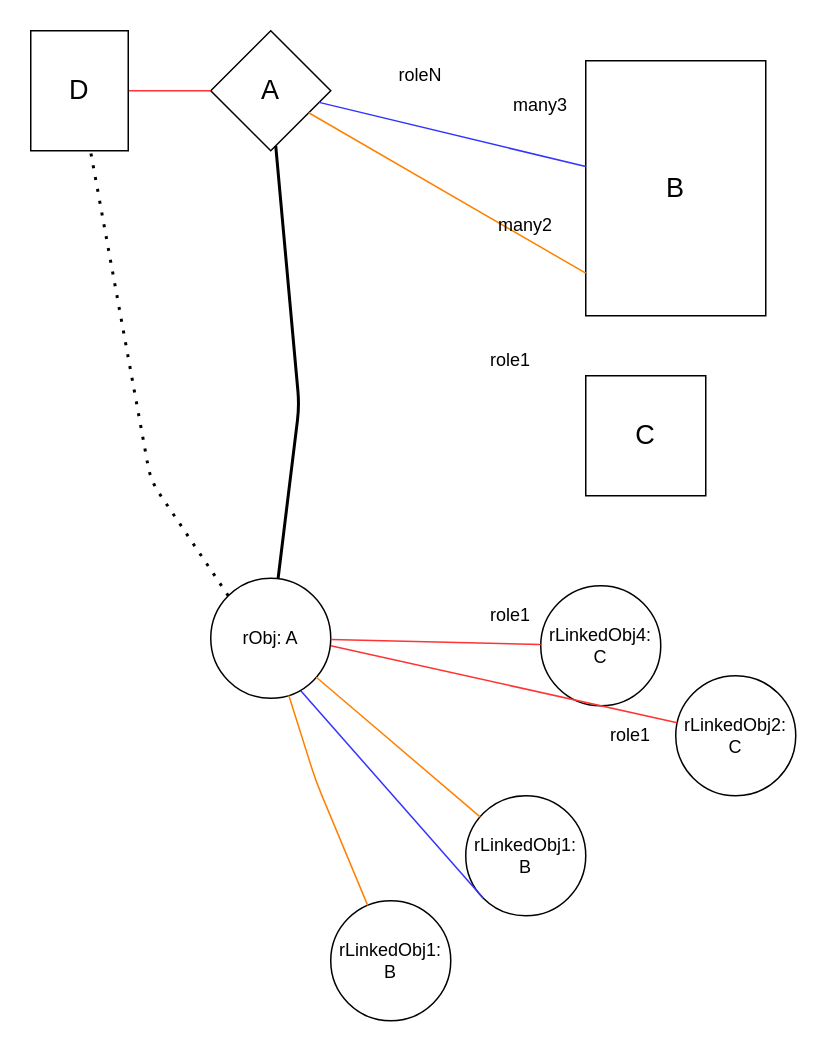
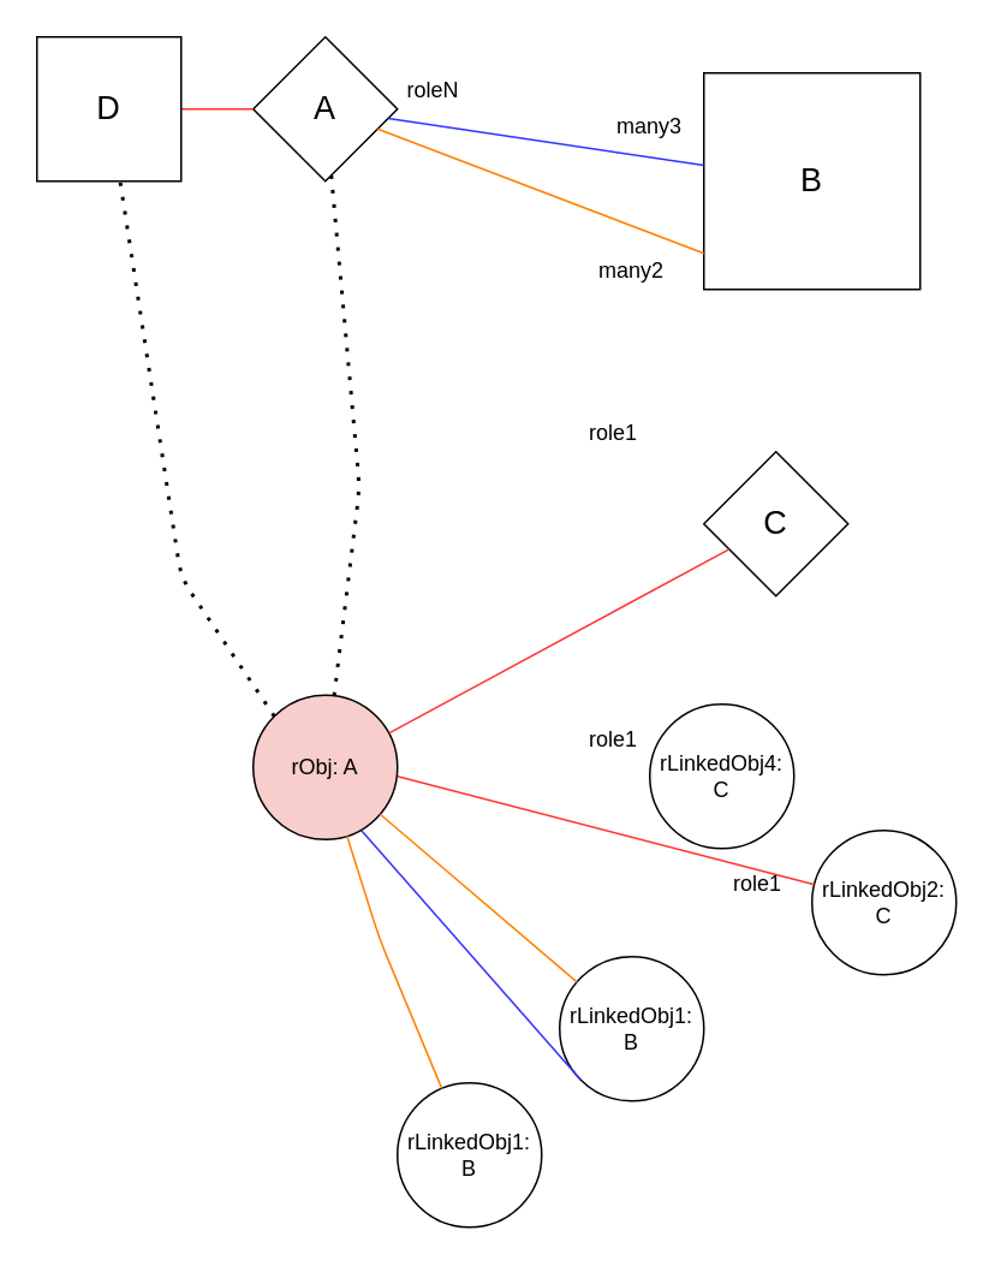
  <mxCell id="0" />
  <mxCell id="1" parent="0" />
  <mxCell id="2" value="&lt;font style=&quot;font-size: 18px&quot;&gt;A&lt;/font&gt;" style="rhombus;whiteSpace=wrap;html=1;aspect=fixed;" vertex="1" parent="1"><mxGeometry x="140" y="20" width="80" height="80" as="geometry" /></mxCell>
- <mxCell id="3" value="&lt;font style=&quot;font-size: 18px&quot;&gt;B&lt;/font&gt;" style="whiteSpace=wrap;html=1;aspect=fixed;" vertex="1" parent="1"><mxGeometry x="390" y="40" width="120" height="170" as="geometry" /></mxCell>
- <mxCell id="4" value="&lt;font style=&quot;font-size: 18px&quot;&gt;C&lt;/font&gt;" style="whiteSpace=wrap;html=1;aspect=fixed;" vertex="1" parent="1"><mxGeometry x="390" y="250" width="80" height="80" as="geometry" /></mxCell>
+ <mxCell id="3" value="&lt;font style=&quot;font-size: 18px&quot;&gt;B&lt;/font&gt;" style="whiteSpace=wrap;html=1;aspect=fixed;" vertex="1" parent="1"><mxGeometry x="390" y="40" width="120" height="120" as="geometry" /></mxCell>
+ <mxCell id="4" value="&lt;font style=&quot;font-size: 18px&quot;&gt;C&lt;/font&gt;" style="rhombus;whiteSpace=wrap;html=1;aspect=fixed;" vertex="1" parent="1"><mxGeometry x="390" y="250" width="80" height="80" as="geometry" /></mxCell>
  <mxCell id="5" value="" style="endArrow=none;html=1;strokeColor=#3333FF;" edge="1" parent="1" source="2" target="3"><mxGeometry width="50" height="50" relative="1" as="geometry"><mxPoint x="380" y="300" as="sourcePoint" /><mxPoint x="430" y="250" as="targetPoint" /></mxGeometry></mxCell>
  <mxCell id="6" value="" style="endArrow=none;html=1;entryX=0;entryY=0.833;entryDx=0;entryDy=0;entryPerimeter=0;strokeColor=#FF8000;" edge="1" parent="1" source="2" target="3"><mxGeometry width="50" height="50" relative="1" as="geometry"><mxPoint x="380" y="300" as="sourcePoint" /><mxPoint x="410" y="120" as="targetPoint" /></mxGeometry></mxCell>
  <mxCell id="7" value="" style="endArrow=none;html=1;strokeColor=#FF3333;endSize=6;" edge="1" parent="1" source="2" target="19"><mxGeometry width="50" height="50" relative="1" as="geometry"><mxPoint x="380" y="300" as="sourcePoint" /><mxPoint x="430" y="250" as="targetPoint" /></mxGeometry></mxCell>
- <mxCell id="8" value="rObj: A" style="ellipse;whiteSpace=wrap;html=1;aspect=fixed;" vertex="1" parent="1"><mxGeometry x="140" y="385" width="80" height="80" as="geometry" /></mxCell>
- <mxCell id="9" value="" style="endArrow=none;dashed=0;html=1;dashPattern=1 3;strokeWidth=2;" edge="1" parent="1" source="8" target="2"><mxGeometry width="50" height="50" relative="1" as="geometry"><mxPoint x="380" y="300" as="sourcePoint" /><mxPoint x="430" y="250" as="targetPoint" /><Array as="points"><mxPoint x="199" y="270" /></Array></mxGeometry></mxCell>
+ <mxCell id="8" value="rObj: A" style="ellipse;whiteSpace=wrap;html=1;aspect=fixed;fillColor=#f8cecc;" vertex="1" parent="1"><mxGeometry x="140" y="385" width="80" height="80" as="geometry" /></mxCell>
+ <mxCell id="9" value="" style="endArrow=none;dashed=1;html=1;dashPattern=1 3;strokeWidth=2;" edge="1" parent="1" source="8" target="2"><mxGeometry width="50" height="50" relative="1" as="geometry"><mxPoint x="380" y="300" as="sourcePoint" /><mxPoint x="430" y="250" as="targetPoint" /><Array as="points"><mxPoint x="199" y="270" /></Array></mxGeometry></mxCell>
  <mxCell id="10" value="rLinkedObj4: C" style="ellipse;whiteSpace=wrap;html=1;aspect=fixed;" vertex="1" parent="1"><mxGeometry x="360" y="390" width="80" height="80" as="geometry" /></mxCell>
- <mxCell id="11" value="rLinkedObj2: C" style="ellipse;whiteSpace=wrap;html=1;aspect=fixed;" vertex="1" parent="1"><mxGeometry x="450" y="450" width="80" height="80" as="geometry" /></mxCell>
- <mxCell id="12" value="" style="endArrow=none;html=1;strokeColor=#FF3333;" edge="1" parent="1" source="8" target="10"><mxGeometry width="50" height="50" relative="1" as="geometry"><mxPoint x="370" y="300" as="sourcePoint" /><mxPoint x="420" y="250" as="targetPoint" /></mxGeometry></mxCell>
+ <mxCell id="11" value="rLinkedObj2: C" style="ellipse;whiteSpace=wrap;html=1;aspect=fixed;" vertex="1" parent="1"><mxGeometry x="450" y="460" width="80" height="80" as="geometry" /></mxCell>
+ <mxCell id="12" value="" style="endArrow=none;html=1;strokeColor=#FF3333;" edge="1" parent="1" source="8" target="4"><mxGeometry width="50" height="50" relative="1" as="geometry"><mxPoint x="370" y="300" as="sourcePoint" /><mxPoint x="420" y="250" as="targetPoint" /></mxGeometry></mxCell>
  <mxCell id="13" value="" style="endArrow=none;html=1;strokeColor=#FF3333;" edge="1" parent="1" target="11"><mxGeometry width="50" height="50" relative="1" as="geometry"><mxPoint x="220" y="430" as="sourcePoint" /><mxPoint x="350.02" y="443.201" as="targetPoint" /></mxGeometry></mxCell>
  <mxCell id="14" value="rLinkedObj1: B" style="ellipse;whiteSpace=wrap;html=1;aspect=fixed;" vertex="1" parent="1"><mxGeometry x="310" y="530" width="80" height="80" as="geometry" /></mxCell>
  <mxCell id="15" value="rLinkedObj1: B" style="ellipse;whiteSpace=wrap;html=1;aspect=fixed;" vertex="1" parent="1"><mxGeometry x="220" y="600" width="80" height="80" as="geometry" /></mxCell>
  <mxCell id="16" value="" style="endArrow=none;html=1;endSize=6;strokeColor=#FF8000;" edge="1" parent="1" source="8" target="14"><mxGeometry width="50" height="50" relative="1" as="geometry"><mxPoint x="360" y="280" as="sourcePoint" /><mxPoint x="410" y="230" as="targetPoint" /></mxGeometry></mxCell>
  <mxCell id="17" value="" style="endArrow=none;html=1;endSize=6;strokeColor=#FF8000;" edge="1" parent="1" source="8" target="15"><mxGeometry width="50" height="50" relative="1" as="geometry"><mxPoint x="220.386" y="461.014" as="sourcePoint" /><mxPoint x="329.567" y="554.042" as="targetPoint" /><Array as="points"><mxPoint x="210" y="520" /></Array></mxGeometry></mxCell>
  <mxCell id="18" value="" style="endArrow=none;html=1;strokeColor=#3333FF;entryX=0;entryY=1;entryDx=0;entryDy=0;" edge="1" parent="1" target="14"><mxGeometry width="50" height="50" relative="1" as="geometry"><mxPoint x="200" y="460" as="sourcePoint" /><mxPoint x="360" y="465.001" as="targetPoint" /></mxGeometry></mxCell>
- <mxCell id="19" value="&lt;font style=&quot;font-size: 18px&quot;&gt;D&lt;/font&gt;" style="whiteSpace=wrap;html=1;aspect=fixed;" vertex="1" parent="1"><mxGeometry x="20" y="20" width="65" height="80" as="geometry" /></mxCell>
+ <mxCell id="19" value="&lt;font style=&quot;font-size: 18px&quot;&gt;D&lt;/font&gt;" style="whiteSpace=wrap;html=1;aspect=fixed;" vertex="1" parent="1"><mxGeometry x="20" y="20" width="80" height="80" as="geometry" /></mxCell>
  <mxCell id="20" value="" style="endArrow=none;dashed=1;html=1;dashPattern=1 3;strokeWidth=2;exitX=0;exitY=0;exitDx=0;exitDy=0;" edge="1" parent="1" source="8" target="19"><mxGeometry width="50" height="50" relative="1" as="geometry"><mxPoint x="161.247" y="424.297" as="sourcePoint" /><mxPoint x="159.999" y="139" as="targetPoint" /><Array as="points"><mxPoint x="100" y="320" /></Array></mxGeometry></mxCell>
  <mxCell id="21" value="role1" style="text;html=1;strokeColor=none;fillColor=none;align=center;verticalAlign=middle;whiteSpace=wrap;rounded=0;" vertex="1" parent="1"><mxGeometry x="320" y="230" width="40" height="20" as="geometry" /></mxCell>
  <mxCell id="22" value="many2" style="text;html=1;strokeColor=none;fillColor=none;align=center;verticalAlign=middle;whiteSpace=wrap;rounded=0;" vertex="1" parent="1"><mxGeometry x="330" y="140" width="40" height="20" as="geometry" /></mxCell>
  <mxCell id="23" value="many3" style="text;html=1;strokeColor=none;fillColor=none;align=center;verticalAlign=middle;whiteSpace=wrap;rounded=0;" vertex="1" parent="1"><mxGeometry x="340" y="60" width="40" height="20" as="geometry" /></mxCell>
- <mxCell id="24" value="roleN" style="text;html=1;strokeColor=none;fillColor=none;align=center;verticalAlign=middle;whiteSpace=wrap;rounded=0;" vertex="1" parent="1"><mxGeometry x="260" y="40" width="40" height="20" as="geometry" /></mxCell>
+ <mxCell id="24" value="roleN" style="text;html=1;strokeColor=none;fillColor=none;align=center;verticalAlign=middle;whiteSpace=wrap;rounded=0;" vertex="1" parent="1"><mxGeometry x="220" y="40" width="40" height="20" as="geometry" /></mxCell>
  <mxCell id="25" value="role1" style="text;html=1;strokeColor=none;fillColor=none;align=center;verticalAlign=middle;whiteSpace=wrap;rounded=0;" vertex="1" parent="1"><mxGeometry x="320" y="400" width="40" height="20" as="geometry" /></mxCell>
  <mxCell id="26" value="role1" style="text;html=1;strokeColor=none;fillColor=none;align=center;verticalAlign=middle;whiteSpace=wrap;rounded=0;" vertex="1" parent="1"><mxGeometry x="400" y="480" width="40" height="20" as="geometry" /></mxCell>
